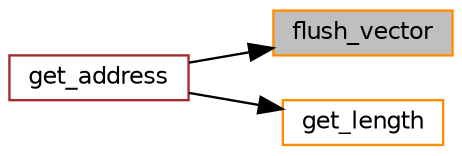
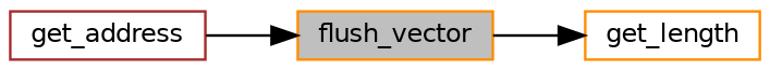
  digraph {
    rankdir=LR
    node [color=darkorange fillcolor=white fontname=Helvetica fontsize=10 shape=record style=filled]
    edge [color=black fontname=Helvetica fontsize=10 labelfontname=Helvetica labelfontsize=10 style=solid]
    n1 [fillcolor=grey75 fontcolor=black height=0.2 label=flush_vector width=0.4]
    n2 [height=0.2 label=get_length width=0.4]
    n3 [color=brown height=0.2 label=get_address width=0.4]
-   n3 -> n2
+   n1 -> n2
    n3 -> n1
  }
